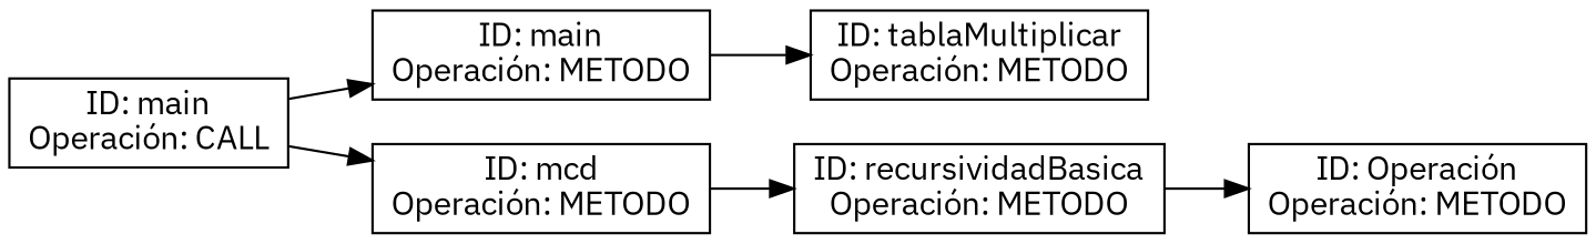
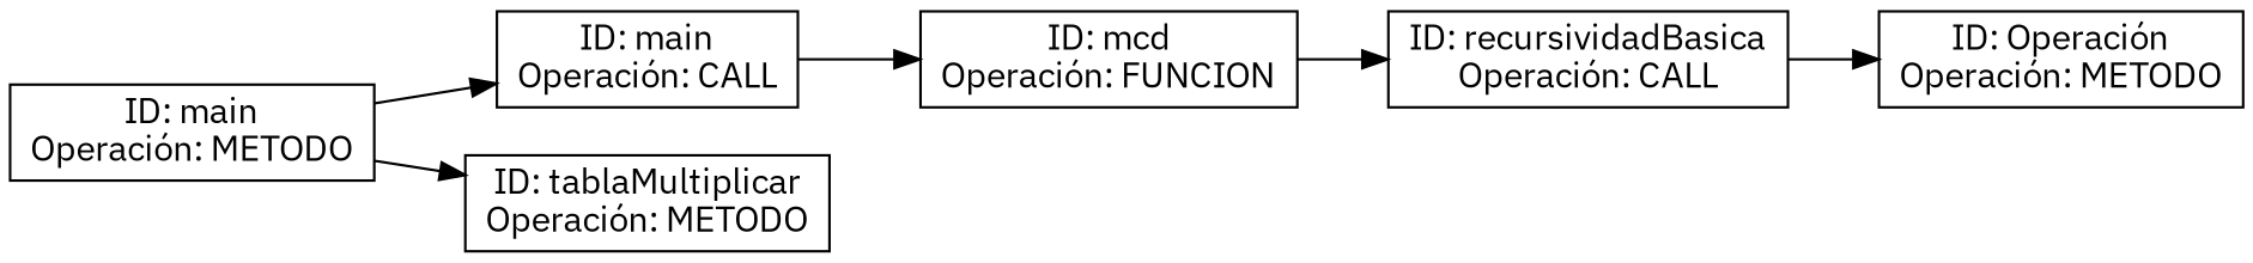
  digraph {
    fontname="IBM Plex Sans"
    rankdir=LR
    node [fontname="IBM Plex Sans" shape=record]
    edge [fontname="IBM Plex Sans"]
    n1 [label="ID: main\nOperación: CALL"]
    n2 [label="ID: main\nOperación: METODO"]
-   n3 [label="ID: mcd\nOperación: METODO"]
+   n3 [label="ID: mcd\nOperación: FUNCION"]
    n4 [label="ID: tablaMultiplicar\nOperación: METODO"]
-   n5 [label="ID: recursividadBasica\nOperación: METODO"]
+   n5 [label="ID: recursividadBasica\nOperación: CALL"]
    n6 [label="ID: Operación\nOperación: METODO"]
-   n1 -> n2
+   n2 -> n1
    n1 -> n3
    n2 -> n4
    n3 -> n5
    n5 -> n6
  }
